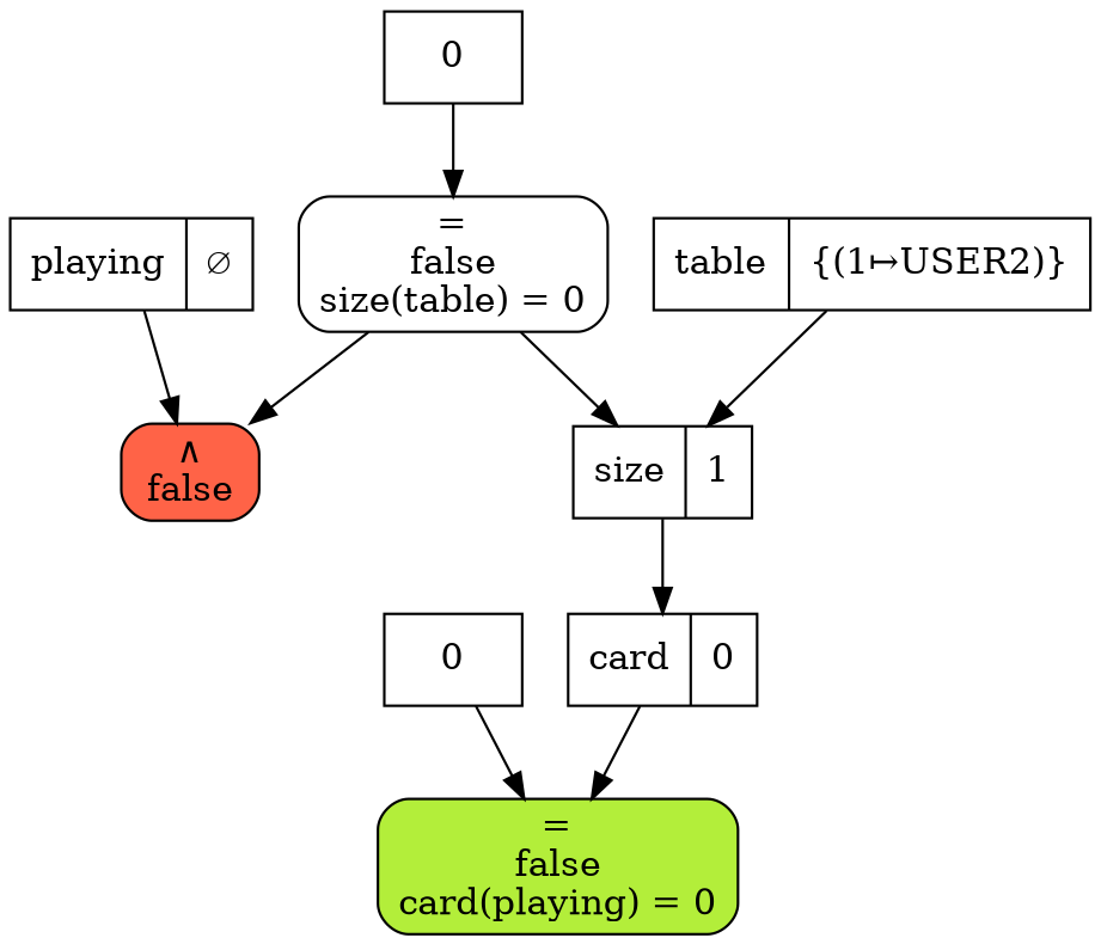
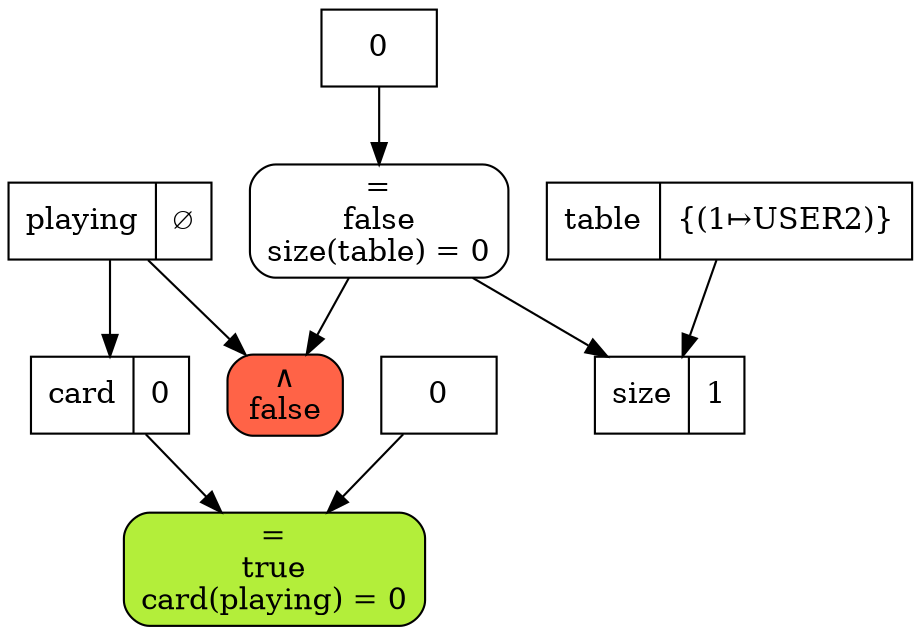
  digraph {
    rankdir=TB
    node [fillcolor=white shape=record style=filled]
    n1 [fillcolor=tomato label="&and;\nfalse" shape=rect style="filled,rounded"]
-   n2 [fillcolor=olivedrab2 label="=\nfalse\ncard(playing) = 0" shape=rect style="filled,rounded"]
+   n2 [fillcolor=olivedrab2 label="=\ntrue\ncard(playing) = 0" shape=rect style="filled,rounded"]
    n3 [label="card|0"]
    n4 [label="playing|&empty;"]
    n5 [label=0]
    n6 [label="=\nfalse\nsize(table) = 0" shape=rect style="filled,rounded"]
    n7 [label="size|1"]
    n8 [label="table|\{(1&#8614;USER2)\}"]
    n9 [label=0]
    n3 -> n2
    n4 -> n1
-   n7 -> n3
+   n4 -> n3
    n5 -> n2
    n6 -> n1
    n6 -> n7
    n8 -> n7
    n9 -> n6
  }
